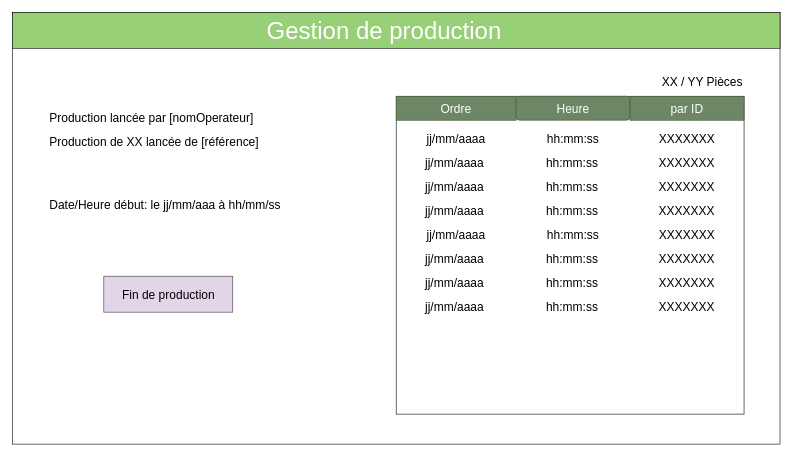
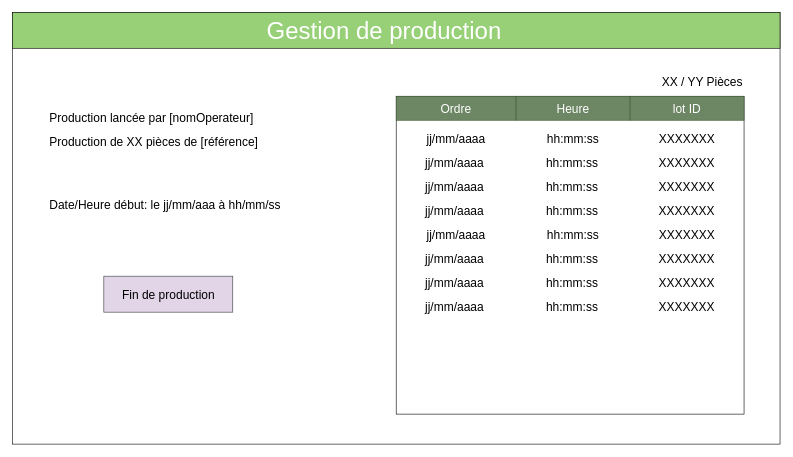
  <mxCell id="0" />
  <mxCell id="1" parent="0" />
  <mxCell id="2" value="" style="rounded=0;whiteSpace=wrap;html=1;" vertex="1" parent="1"><mxGeometry x="20" y="20" width="1280" height="720" as="geometry" /></mxCell>
  <mxCell id="3" value="" style="group;fillColor=none;" vertex="1" connectable="0" parent="1"><mxGeometry x="20" y="20" width="1280" height="100" as="geometry" /></mxCell>
  <mxCell id="4" value="" style="rounded=0;whiteSpace=wrap;html=1;shadow=0;glass=0;comic=0;fontSize=40;align=center;fillColor=#97D077;strokeColor=#000000;" vertex="1" parent="3"><mxGeometry width="1280" height="60" as="geometry" /></mxCell>
  <mxCell id="5" value="Gestion de production" style="text;html=1;align=center;verticalAlign=middle;whiteSpace=wrap;rounded=0;shadow=0;glass=0;comic=0;fontSize=40;labelBackgroundColor=none;labelBorderColor=none;fontStyle=0;fontColor=#FFFFFF;" vertex="1" parent="3"><mxGeometry x="380" y="10" width="480" height="40" as="geometry" /></mxCell>
  <mxCell id="6" value="" style="rounded=0;whiteSpace=wrap;html=1;fillColor=none;fontSize=20;align=left;" vertex="1" parent="1"><mxGeometry x="660" y="160" width="580" height="530" as="geometry" /></mxCell>
  <mxCell id="7" value="XX / YY Pièces" style="text;html=1;strokeColor=none;fillColor=none;align=right;verticalAlign=middle;whiteSpace=wrap;rounded=0;fontSize=20;" vertex="1" parent="1"><mxGeometry x="1017" y="120" width="223" height="30" as="geometry" /></mxCell>
  <mxCell id="8" value="" style="group" vertex="1" connectable="0" parent="1"><mxGeometry x="660" y="160" width="580" height="40" as="geometry" /></mxCell>
  <mxCell id="9" value="Ordre" style="rounded=0;whiteSpace=wrap;html=1;strokeColor=#3A5431;fontSize=20;fillColor=#6d8764;fontColor=#ffffff;" vertex="1" parent="8"><mxGeometry width="200" height="40" as="geometry" /></mxCell>
- <mxCell id="10" value="Heure" style="whiteSpace=wrap;html=1;strokeColor=#3A5431;fontSize=20;fillColor=#6d8764;fontColor=#ffffff;rounded=1;" vertex="1" parent="8"><mxGeometry x="200" width="190" height="40" as="geometry" /></mxCell>
- <mxCell id="11" value="par ID" style="rounded=0;whiteSpace=wrap;html=1;strokeColor=#3A5431;fontSize=20;fillColor=#6d8764;fontColor=#ffffff;" vertex="1" parent="8"><mxGeometry x="390" width="190" height="40" as="geometry" /></mxCell>
+ <mxCell id="10" value="Heure" style="rounded=0;whiteSpace=wrap;html=1;strokeColor=#3A5431;fontSize=20;fillColor=#6d8764;fontColor=#ffffff;" vertex="1" parent="8"><mxGeometry x="200" width="190" height="40" as="geometry" /></mxCell>
+ <mxCell id="11" value="lot ID" style="rounded=0;whiteSpace=wrap;html=1;strokeColor=#3A5431;fontSize=20;fillColor=#6d8764;fontColor=#ffffff;" vertex="1" parent="8"><mxGeometry x="390" width="190" height="40" as="geometry" /></mxCell>
  <mxCell id="12" value="" style="group" vertex="1" connectable="0" parent="1"><mxGeometry x="660" y="210" width="580" height="40" as="geometry" /></mxCell>
  <mxCell id="13" value="jj/mm/aaaa" style="text;html=1;strokeColor=none;fillColor=none;align=center;verticalAlign=middle;whiteSpace=wrap;rounded=0;fontSize=20;" vertex="1" parent="12"><mxGeometry width="200" height="40" as="geometry" /></mxCell>
  <mxCell id="14" value="hh:mm:ss" style="text;html=1;strokeColor=none;fillColor=none;align=center;verticalAlign=middle;whiteSpace=wrap;rounded=0;fontSize=20;" vertex="1" parent="12"><mxGeometry x="200" width="190" height="40" as="geometry" /></mxCell>
  <mxCell id="15" value="XXXXXXX" style="text;html=1;strokeColor=none;fillColor=none;align=center;verticalAlign=middle;whiteSpace=wrap;rounded=0;fontSize=20;" vertex="1" parent="12"><mxGeometry x="390" width="190" height="40" as="geometry" /></mxCell>
  <mxCell id="16" value="" style="group" vertex="1" connectable="0" parent="1"><mxGeometry x="657" y="250" width="583" height="280" as="geometry" /></mxCell>
  <mxCell id="17" value="jj/mm/aaaa" style="text;html=1;strokeColor=none;fillColor=none;align=center;verticalAlign=middle;whiteSpace=wrap;rounded=0;fontSize=20;" vertex="1" parent="16"><mxGeometry width="201.034" height="40" as="geometry" /></mxCell>
  <mxCell id="18" value="hh:mm:ss" style="text;html=1;strokeColor=none;fillColor=none;align=center;verticalAlign=middle;whiteSpace=wrap;rounded=0;fontSize=20;" vertex="1" parent="16"><mxGeometry x="201.034" width="190.983" height="40" as="geometry" /></mxCell>
  <mxCell id="19" value="XXXXXXX" style="text;html=1;strokeColor=none;fillColor=none;align=center;verticalAlign=middle;whiteSpace=wrap;rounded=0;fontSize=20;" vertex="1" parent="16"><mxGeometry x="392.017" width="190.983" height="40" as="geometry" /></mxCell>
  <mxCell id="20" value="" style="group" vertex="1" connectable="0" parent="16"><mxGeometry y="40" width="583" height="240" as="geometry" /></mxCell>
  <mxCell id="21" value="jj/mm/aaaa" style="text;html=1;strokeColor=none;fillColor=none;align=center;verticalAlign=middle;whiteSpace=wrap;rounded=0;fontSize=20;" vertex="1" parent="20"><mxGeometry width="201.034" height="40" as="geometry" /></mxCell>
  <mxCell id="22" value="hh:mm:ss" style="text;html=1;strokeColor=none;fillColor=none;align=center;verticalAlign=middle;whiteSpace=wrap;rounded=0;fontSize=20;" vertex="1" parent="20"><mxGeometry x="201.034" width="190.983" height="40" as="geometry" /></mxCell>
  <mxCell id="23" value="XXXXXXX" style="text;html=1;strokeColor=none;fillColor=none;align=center;verticalAlign=middle;whiteSpace=wrap;rounded=0;fontSize=20;" vertex="1" parent="20"><mxGeometry x="392.017" width="190.983" height="40" as="geometry" /></mxCell>
  <mxCell id="24" value="" style="group" vertex="1" connectable="0" parent="20"><mxGeometry y="40" width="583" height="200" as="geometry" /></mxCell>
  <mxCell id="25" value="jj/mm/aaaa" style="text;html=1;strokeColor=none;fillColor=none;align=center;verticalAlign=middle;whiteSpace=wrap;rounded=0;fontSize=20;" vertex="1" parent="24"><mxGeometry width="201.034" height="40" as="geometry" /></mxCell>
  <mxCell id="26" value="hh:mm:ss" style="text;html=1;strokeColor=none;fillColor=none;align=center;verticalAlign=middle;whiteSpace=wrap;rounded=0;fontSize=20;" vertex="1" parent="24"><mxGeometry x="201.034" width="190.983" height="40" as="geometry" /></mxCell>
  <mxCell id="27" value="XXXXXXX" style="text;html=1;strokeColor=none;fillColor=none;align=center;verticalAlign=middle;whiteSpace=wrap;rounded=0;fontSize=20;" vertex="1" parent="24"><mxGeometry x="392.017" width="190.983" height="40" as="geometry" /></mxCell>
  <mxCell id="28" value="" style="group" vertex="1" connectable="0" parent="24"><mxGeometry x="3" y="40" width="580" height="40" as="geometry" /></mxCell>
  <mxCell id="29" value="jj/mm/aaaa" style="text;html=1;strokeColor=none;fillColor=none;align=center;verticalAlign=middle;whiteSpace=wrap;rounded=0;fontSize=20;" vertex="1" parent="28"><mxGeometry width="200" height="40" as="geometry" /></mxCell>
  <mxCell id="30" value="hh:mm:ss" style="text;html=1;strokeColor=none;fillColor=none;align=center;verticalAlign=middle;whiteSpace=wrap;rounded=0;fontSize=20;" vertex="1" parent="28"><mxGeometry x="200" width="190" height="40" as="geometry" /></mxCell>
  <mxCell id="31" value="XXXXXXX" style="text;html=1;strokeColor=none;fillColor=none;align=center;verticalAlign=middle;whiteSpace=wrap;rounded=0;fontSize=20;" vertex="1" parent="28"><mxGeometry x="390" width="190" height="40" as="geometry" /></mxCell>
  <mxCell id="32" value="" style="group" vertex="1" connectable="0" parent="24"><mxGeometry y="80" width="583" height="120" as="geometry" /></mxCell>
  <mxCell id="33" value="jj/mm/aaaa" style="text;html=1;strokeColor=none;fillColor=none;align=center;verticalAlign=middle;whiteSpace=wrap;rounded=0;fontSize=20;" vertex="1" parent="32"><mxGeometry width="201.034" height="40" as="geometry" /></mxCell>
  <mxCell id="34" value="hh:mm:ss" style="text;html=1;strokeColor=none;fillColor=none;align=center;verticalAlign=middle;whiteSpace=wrap;rounded=0;fontSize=20;" vertex="1" parent="32"><mxGeometry x="201.034" width="190.983" height="40" as="geometry" /></mxCell>
  <mxCell id="35" value="XXXXXXX" style="text;html=1;strokeColor=none;fillColor=none;align=center;verticalAlign=middle;whiteSpace=wrap;rounded=0;fontSize=20;" vertex="1" parent="32"><mxGeometry x="392.017" width="190.983" height="40" as="geometry" /></mxCell>
  <mxCell id="36" value="" style="group" vertex="1" connectable="0" parent="32"><mxGeometry y="40" width="583" height="80" as="geometry" /></mxCell>
  <mxCell id="37" value="jj/mm/aaaa" style="text;html=1;strokeColor=none;fillColor=none;align=center;verticalAlign=middle;whiteSpace=wrap;rounded=0;fontSize=20;" vertex="1" parent="36"><mxGeometry width="201.034" height="40" as="geometry" /></mxCell>
  <mxCell id="38" value="hh:mm:ss" style="text;html=1;strokeColor=none;fillColor=none;align=center;verticalAlign=middle;whiteSpace=wrap;rounded=0;fontSize=20;" vertex="1" parent="36"><mxGeometry x="201.034" width="190.983" height="40" as="geometry" /></mxCell>
  <mxCell id="39" value="XXXXXXX" style="text;html=1;strokeColor=none;fillColor=none;align=center;verticalAlign=middle;whiteSpace=wrap;rounded=0;fontSize=20;" vertex="1" parent="36"><mxGeometry x="392.017" width="190.983" height="40" as="geometry" /></mxCell>
  <mxCell id="40" value="" style="group" vertex="1" connectable="0" parent="36"><mxGeometry y="40" width="583" height="40" as="geometry" /></mxCell>
  <mxCell id="41" value="jj/mm/aaaa" style="text;html=1;strokeColor=none;fillColor=none;align=center;verticalAlign=middle;whiteSpace=wrap;rounded=0;fontSize=20;" vertex="1" parent="40"><mxGeometry width="201.034" height="40" as="geometry" /></mxCell>
  <mxCell id="42" value="hh:mm:ss" style="text;html=1;strokeColor=none;fillColor=none;align=center;verticalAlign=middle;whiteSpace=wrap;rounded=0;fontSize=20;" vertex="1" parent="40"><mxGeometry x="201.034" width="190.983" height="40" as="geometry" /></mxCell>
  <mxCell id="43" value="XXXXXXX" style="text;html=1;strokeColor=none;fillColor=none;align=center;verticalAlign=middle;whiteSpace=wrap;rounded=0;fontSize=20;" vertex="1" parent="40"><mxGeometry x="392.017" width="190.983" height="40" as="geometry" /></mxCell>
  <mxCell id="44" value="Fin de production" style="rounded=0;whiteSpace=wrap;html=1;shadow=0;glass=0;comic=0;fontSize=20;align=center;fillColor=#e1d5e7;strokeColor=#36393d;" vertex="1" parent="1"><mxGeometry x="172.5" y="460" width="215" height="60" as="geometry" /></mxCell>
  <mxCell id="45" value="" style="group" vertex="1" connectable="0" parent="1"><mxGeometry x="80" y="180" width="510" height="215" as="geometry" /></mxCell>
  <mxCell id="46" value="&lt;font style=&quot;font-size: 20px&quot;&gt;Production lancée par [nomOperateur]&lt;/font&gt;" style="text;html=1;strokeColor=none;fillColor=none;align=left;verticalAlign=middle;whiteSpace=wrap;rounded=0;fontSize=20;" vertex="1" parent="45"><mxGeometry width="510" height="30" as="geometry" /></mxCell>
  <mxCell id="47" style="edgeStyle=orthogonalEdgeStyle;rounded=0;orthogonalLoop=1;jettySize=auto;html=1;exitX=0.5;exitY=1;exitDx=0;exitDy=0;" edge="1" parent="45" source="46" target="46"><mxGeometry relative="1" as="geometry" /></mxCell>
- <mxCell id="48" value="&lt;font style=&quot;font-size: 20px&quot;&gt;Production de XX lancée de [référence]&lt;/font&gt;" style="text;html=1;strokeColor=none;fillColor=none;align=left;verticalAlign=middle;whiteSpace=wrap;rounded=0;fontSize=20;" vertex="1" parent="45"><mxGeometry y="40" width="360" height="30" as="geometry" /></mxCell>
+ <mxCell id="48" value="&lt;font style=&quot;font-size: 20px&quot;&gt;Production de XX pièces de [référence]&lt;/font&gt;" style="text;html=1;strokeColor=none;fillColor=none;align=left;verticalAlign=middle;whiteSpace=wrap;rounded=0;fontSize=20;" vertex="1" parent="45"><mxGeometry y="40" width="360" height="30" as="geometry" /></mxCell>
  <mxCell id="49" value="Date/Heure début: le jj/mm/aaa à hh/mm/ss&lt;span style=&quot;color: rgba(0 , 0 , 0 , 0) ; font-family: monospace ; font-size: 0px ; white-space: nowrap&quot;&gt;%3CmxGraphModel%3E%3Croot%3E%3CmxCell%20id%3D%220%22%2F%3E%3CmxCell%20id%3D%221%22%20parent%3D%220%22%2F%3E%3CmxCell%20id%3D%222%22%20value%3D%22%26lt%3Bfont%20style%3D%26quot%3Bfont-size%3A%2020px%26quot%3B%26gt%3BOrdre%20de%20fabrication%3A%20XXXXX%26lt%3B%2Ffont%26gt%3B%22%20style%3D%22text%3Bhtml%3D1%3BstrokeColor%3Dnone%3BfillColor%3Dnone%3Balign%3Dleft%3BverticalAlign%3Dmiddle%3BwhiteSpace%3Dwrap%3Brounded%3D0%3BfontSize%3D20%3B%22%20vertex%3D%221%22%20parent%3D%221%22%3E%3CmxGeometry%20x%3D%22220%22%20y%3D%22495%22%20width%3D%22360%22%20height%3D%2230%22%20as%3D%22geometry%22%2F%3E%3C%2FmxCell%3E%3C%2Froot%3E%3C%2FmxGraphModel%3E&lt;/span&gt;&lt;span style=&quot;color: rgba(0 , 0 , 0 , 0) ; font-family: monospace ; font-size: 0px ; white-space: nowrap&quot;&gt;%3CmxGraphModel%3E%3Croot%3E%3CmxCell%20id%3D%220%22%2F%3E%3CmxCell%20id%3D%221%22%20parent%3D%220%22%2F%3E%3CmxCell%20id%3D%222%22%20value%3D%22%26lt%3Bfont%20style%3D%26quot%3Bfont-size%3A%2020px%26quot%3B%26gt%3BOrdre%20de%20fabrication%3A%20XXXXX%26lt%3B%2Ffont%26gt%3B%22%20style%3D%22text%3Bhtml%3D1%3BstrokeColor%3Dnone%3BfillColor%3Dnone%3Balign%3Dleft%3BverticalAlign%3Dmiddle%3BwhiteSpace%3Dwrap%3Brounded%3D0%3BfontSize%3D20%3B%22%20vertex%3D%221%22%20parent%3D%221%22%3E%3CmxGeometry%20x%3D%22220%22%20y%3D%22495%22%20width%3D%22360%22%20height%3D%2230%22%20as%3D%22geometry%22%2F%3E%3C%2FmxCell%3E%3C%2Froot%3E%3C%2FmxGraphModel%3E&lt;/span&gt;" style="text;html=1;strokeColor=none;fillColor=none;align=left;verticalAlign=middle;whiteSpace=wrap;rounded=0;fontSize=20;" vertex="1" parent="45"><mxGeometry y="145" width="420" height="30" as="geometry" /></mxCell>
